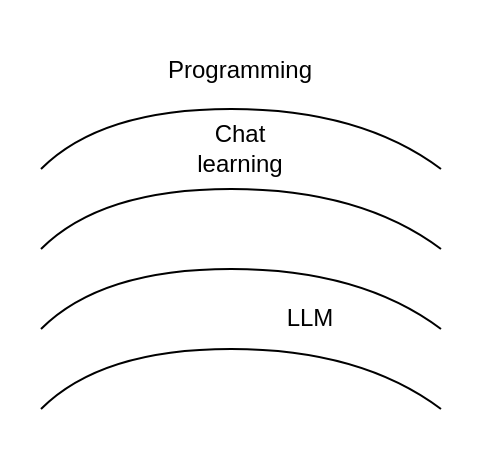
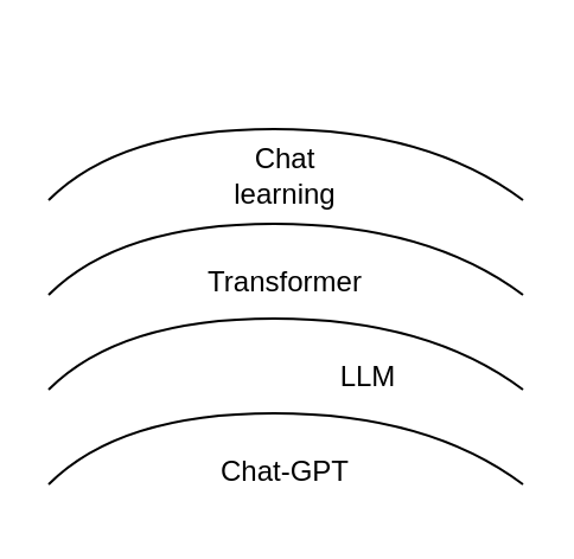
  <mxCell id="0" />
  <mxCell id="1" parent="0" />
  <mxCell id="2" value="" style="curved=1;endArrow=none;html=1;rounded=0;endFill=0;" edge="1" parent="1"><mxGeometry width="50" height="50" relative="1" as="geometry"><mxPoint x="20" y="204" as="sourcePoint" /><mxPoint x="220" y="204" as="targetPoint" /><Array as="points"><mxPoint x="50" y="174" /><mxPoint x="180" y="174" /></Array></mxGeometry></mxCell>
  <mxCell id="3" value="" style="curved=1;endArrow=none;html=1;rounded=0;endFill=0;" edge="1" parent="1"><mxGeometry width="50" height="50" relative="1" as="geometry"><mxPoint x="20" y="164" as="sourcePoint" /><mxPoint x="220" y="164" as="targetPoint" /><Array as="points"><mxPoint x="50" y="134" /><mxPoint x="180" y="134" /></Array></mxGeometry></mxCell>
+ <mxCell id="4" value="Chat-GPT" style="text;html=1;strokeColor=none;fillColor=none;align=center;verticalAlign=middle;whiteSpace=wrap;rounded=0;" vertex="1" parent="1"><mxGeometry x="90" y="184" width="60" height="30" as="geometry" /></mxCell>
  <mxCell id="5" value="LLM" style="text;html=1;strokeColor=none;fillColor=none;align=center;verticalAlign=middle;whiteSpace=wrap;rounded=0;" vertex="1" parent="1"><mxGeometry x="125" y="144" width="60" height="30" as="geometry" /></mxCell>
+ <mxCell id="6" value="Transformer" style="text;html=1;strokeColor=none;fillColor=none;align=center;verticalAlign=middle;whiteSpace=wrap;rounded=0;" vertex="1" parent="1"><mxGeometry x="90" y="104" width="60" height="30" as="geometry" /></mxCell>
  <mxCell id="7" value="" style="curved=1;endArrow=none;html=1;rounded=0;endFill=0;" edge="1" parent="1"><mxGeometry width="50" height="50" relative="1" as="geometry"><mxPoint x="20" y="124" as="sourcePoint" /><mxPoint x="220" y="124" as="targetPoint" /><Array as="points"><mxPoint x="50" y="94" /><mxPoint x="180" y="94" /></Array></mxGeometry></mxCell>
  <mxCell id="8" value="" style="curved=1;endArrow=none;html=1;rounded=0;endFill=0;" edge="1" parent="1"><mxGeometry width="50" height="50" relative="1" as="geometry"><mxPoint x="20" y="84" as="sourcePoint" /><mxPoint x="220" y="84" as="targetPoint" /><Array as="points"><mxPoint x="50" y="54" /><mxPoint x="180" y="54" /></Array></mxGeometry></mxCell>
  <mxCell id="9" value="Chat learning" style="text;html=1;strokeColor=none;fillColor=none;align=center;verticalAlign=middle;whiteSpace=wrap;rounded=0;" vertex="1" parent="1"><mxGeometry x="90" y="59" width="60" height="30" as="geometry" /></mxCell>
- <mxCell id="10" value="Programming" style="text;html=1;strokeColor=none;fillColor=none;align=center;verticalAlign=middle;whiteSpace=wrap;rounded=0;" vertex="1" parent="1"><mxGeometry x="90" y="20" width="60" height="30" as="geometry" /></mxCell>
